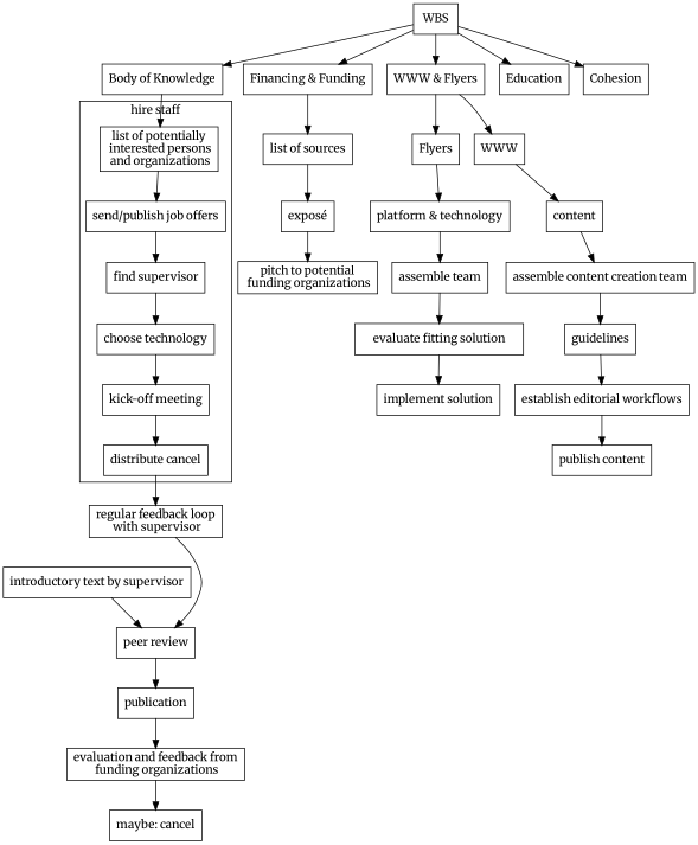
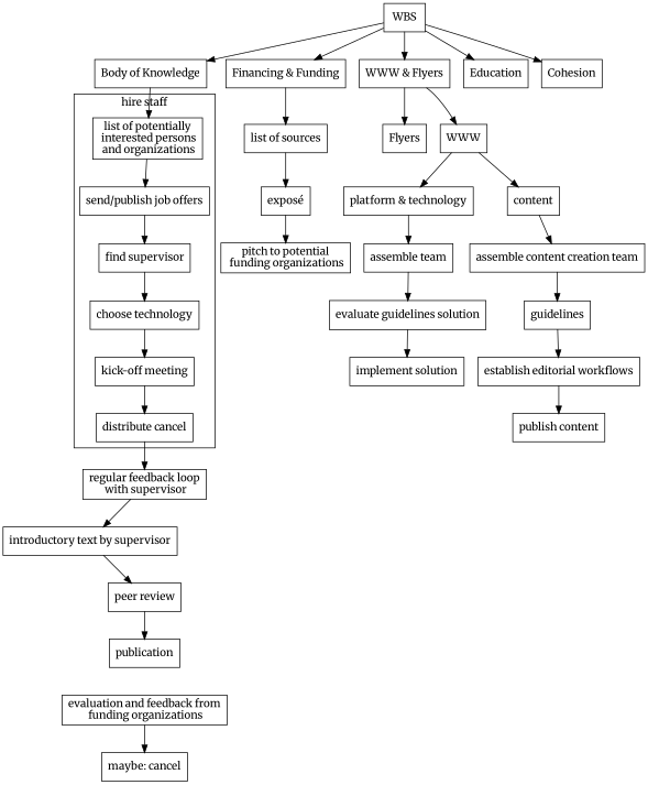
  digraph {
    fontname=Merriweather
    node [fontname=Merriweather shape=record]
    edge [fontname=Merriweather]
    "list of potentially\n interested persons\n and organizations"
    "send/publish job offers"
    "find supervisor"
    n4 [label="choose technology"]
    "kick-off meeting"
    n6 [label="distribute cancel"]
    "regular feedback loop\n with supervisor"
    WBS
    "Financing & Funding"
    "Body of Knowledge"
    "WWW & Flyers"
    Education
    Cohesion
    "list of sources"
    WWW
    Flyers
    "exposé"
    "pitch to potential\n funding organizations"
    "introductory text by supervisor"
    "peer review"
    publication
    "evaluation and feedback from\n funding organizations"
    "maybe: cancel"
    "platform & technology"
    content
    "assemble team"
    "assemble content creation team"
-   "evaluate fitting solution"
+   "evaluate fitting solution" [label="evaluate guidelines solution"]
    "implement solution"
    guidelines
    "establish editorial workflows"
    "publish content"
    subgraph cluster_1 {
      label="hire staff"
      "list of potentially\n interested persons\n and organizations"
      "send/publish job offers"
      "find supervisor"
      n4
      "kick-off meeting"
      n6
    }
    "list of potentially\n interested persons\n and organizations" -> "send/publish job offers"
    "send/publish job offers" -> "find supervisor"
    "find supervisor" -> n4
    n4 -> "kick-off meeting"
    "kick-off meeting" -> n6
    n6 -> "regular feedback loop\n with supervisor"
-   "regular feedback loop\n with supervisor" -> "peer review"
+   "regular feedback loop\n with supervisor" -> "introductory text by supervisor"
    WBS -> "Financing & Funding"
    WBS -> "Body of Knowledge"
    WBS -> "WWW & Flyers"
    WBS -> Education
    WBS -> Cohesion
    "Financing & Funding" -> "list of sources"
    "Body of Knowledge" -> "list of potentially\n interested persons\n and organizations"
    "WWW & Flyers" -> WWW
    "WWW & Flyers" -> Flyers
    "list of sources" -> "exposé"
-   Flyers -> "platform & technology"
+   WWW -> "platform & technology"
    WWW -> content
    "exposé" -> "pitch to potential\n funding organizations"
    "introductory text by supervisor" -> "peer review"
    "peer review" -> publication
-   publication -> "evaluation and feedback from\n funding organizations"
    "evaluation and feedback from\n funding organizations" -> "maybe: cancel"
    "platform & technology" -> "assemble team"
    content -> "assemble content creation team"
    "assemble team" -> "evaluate fitting solution"
    "assemble content creation team" -> guidelines
    "evaluate fitting solution" -> "implement solution"
    guidelines -> "establish editorial workflows"
    "establish editorial workflows" -> "publish content"
  }
